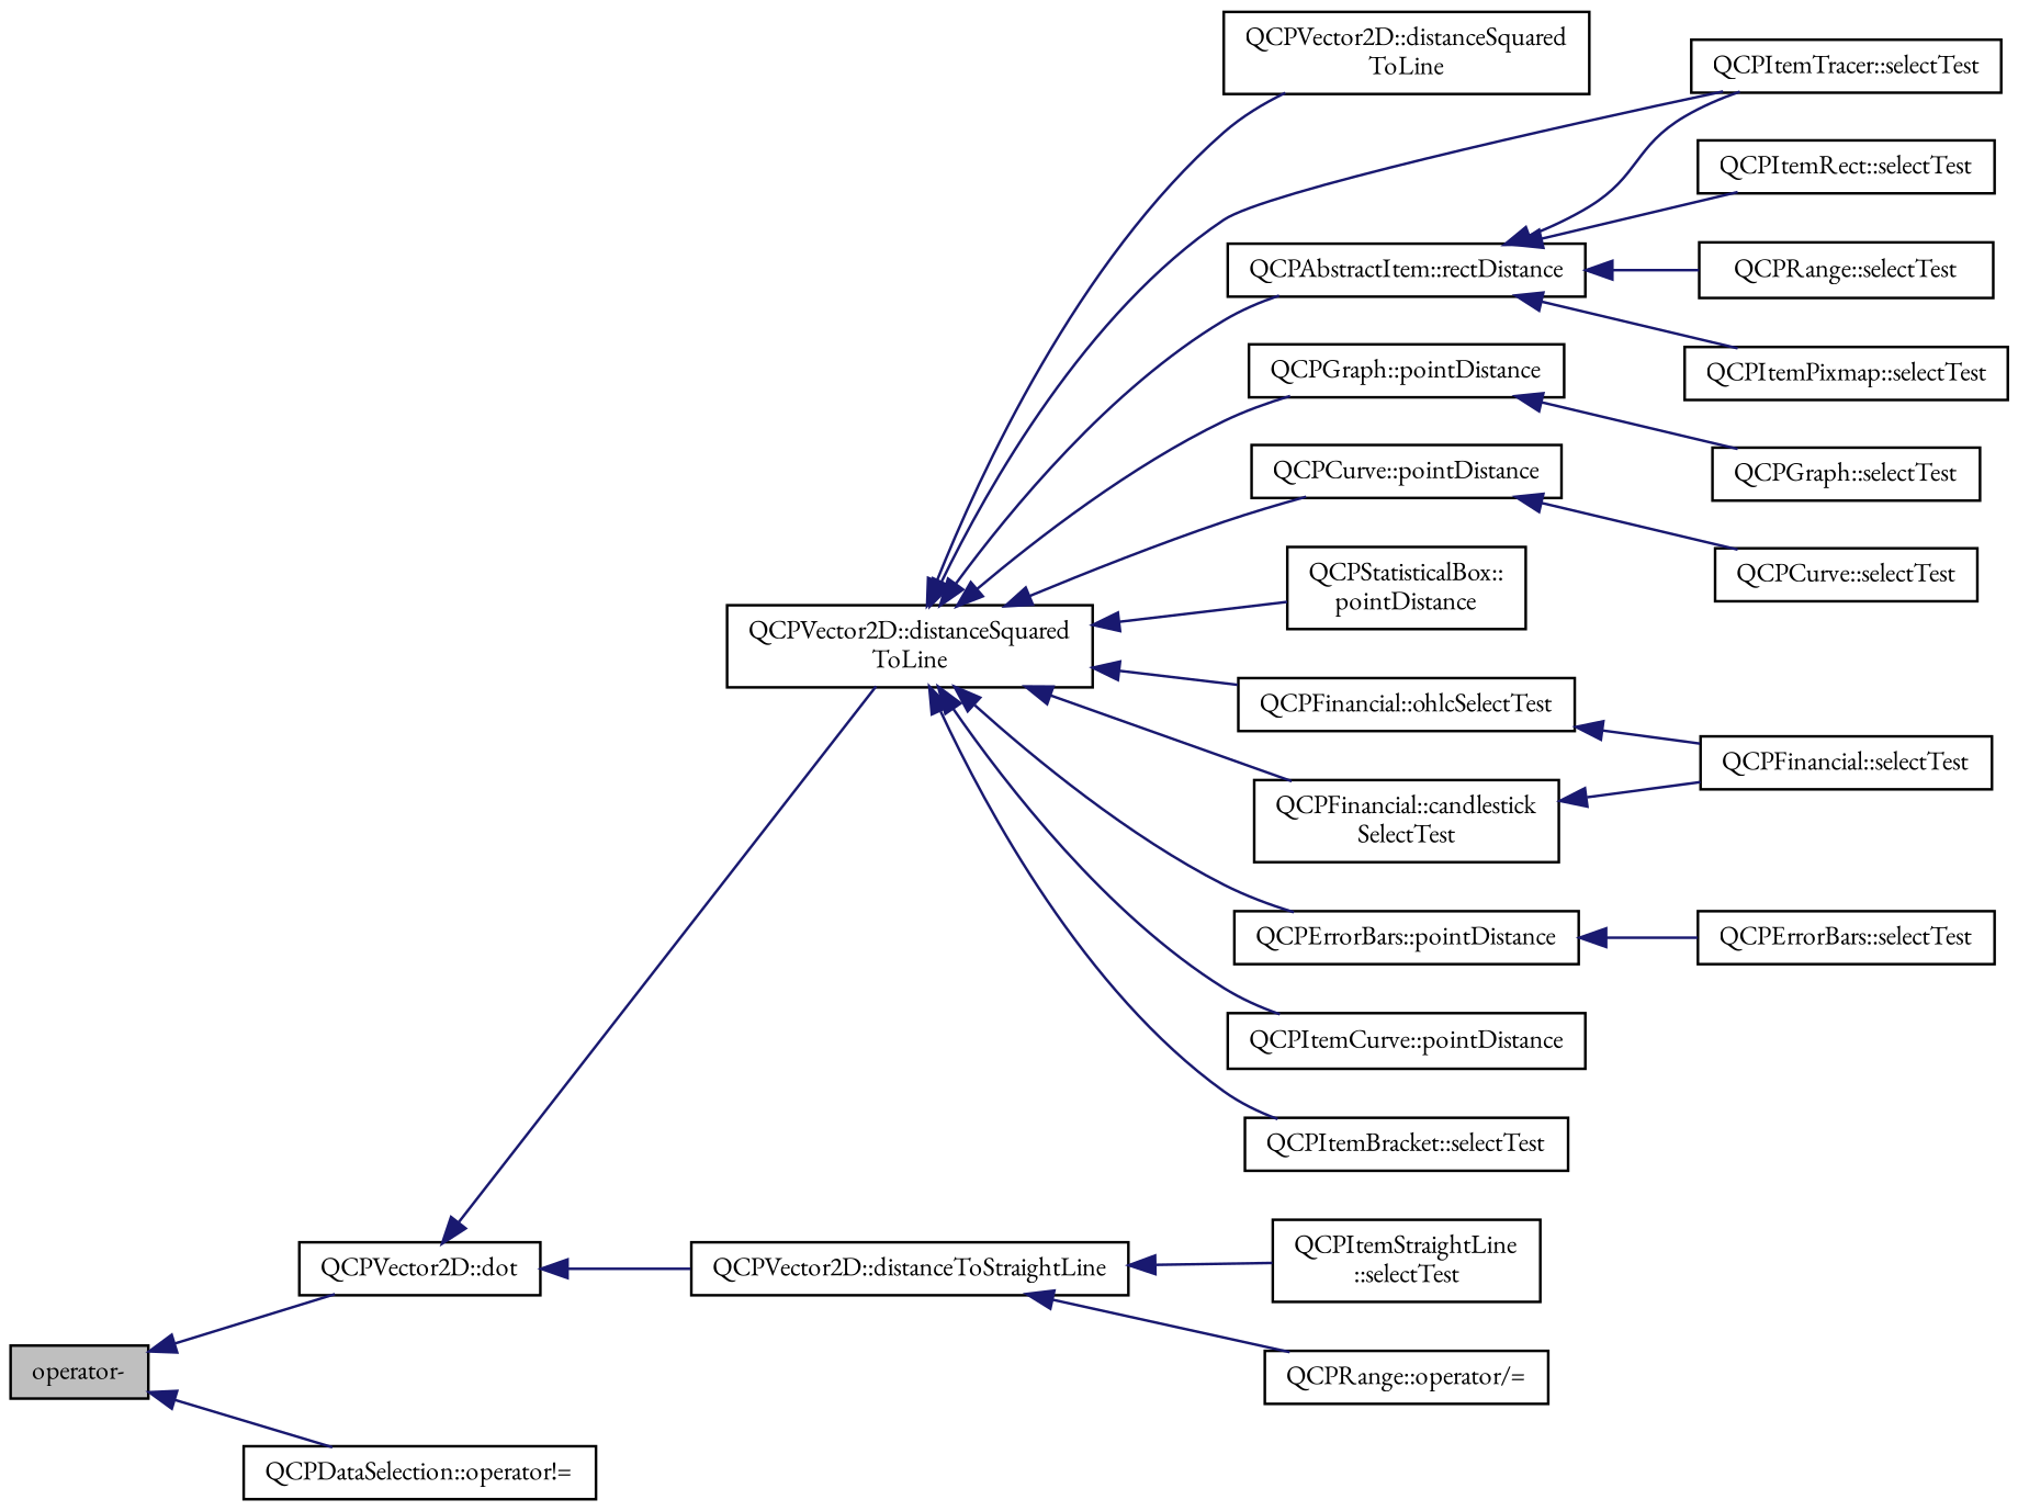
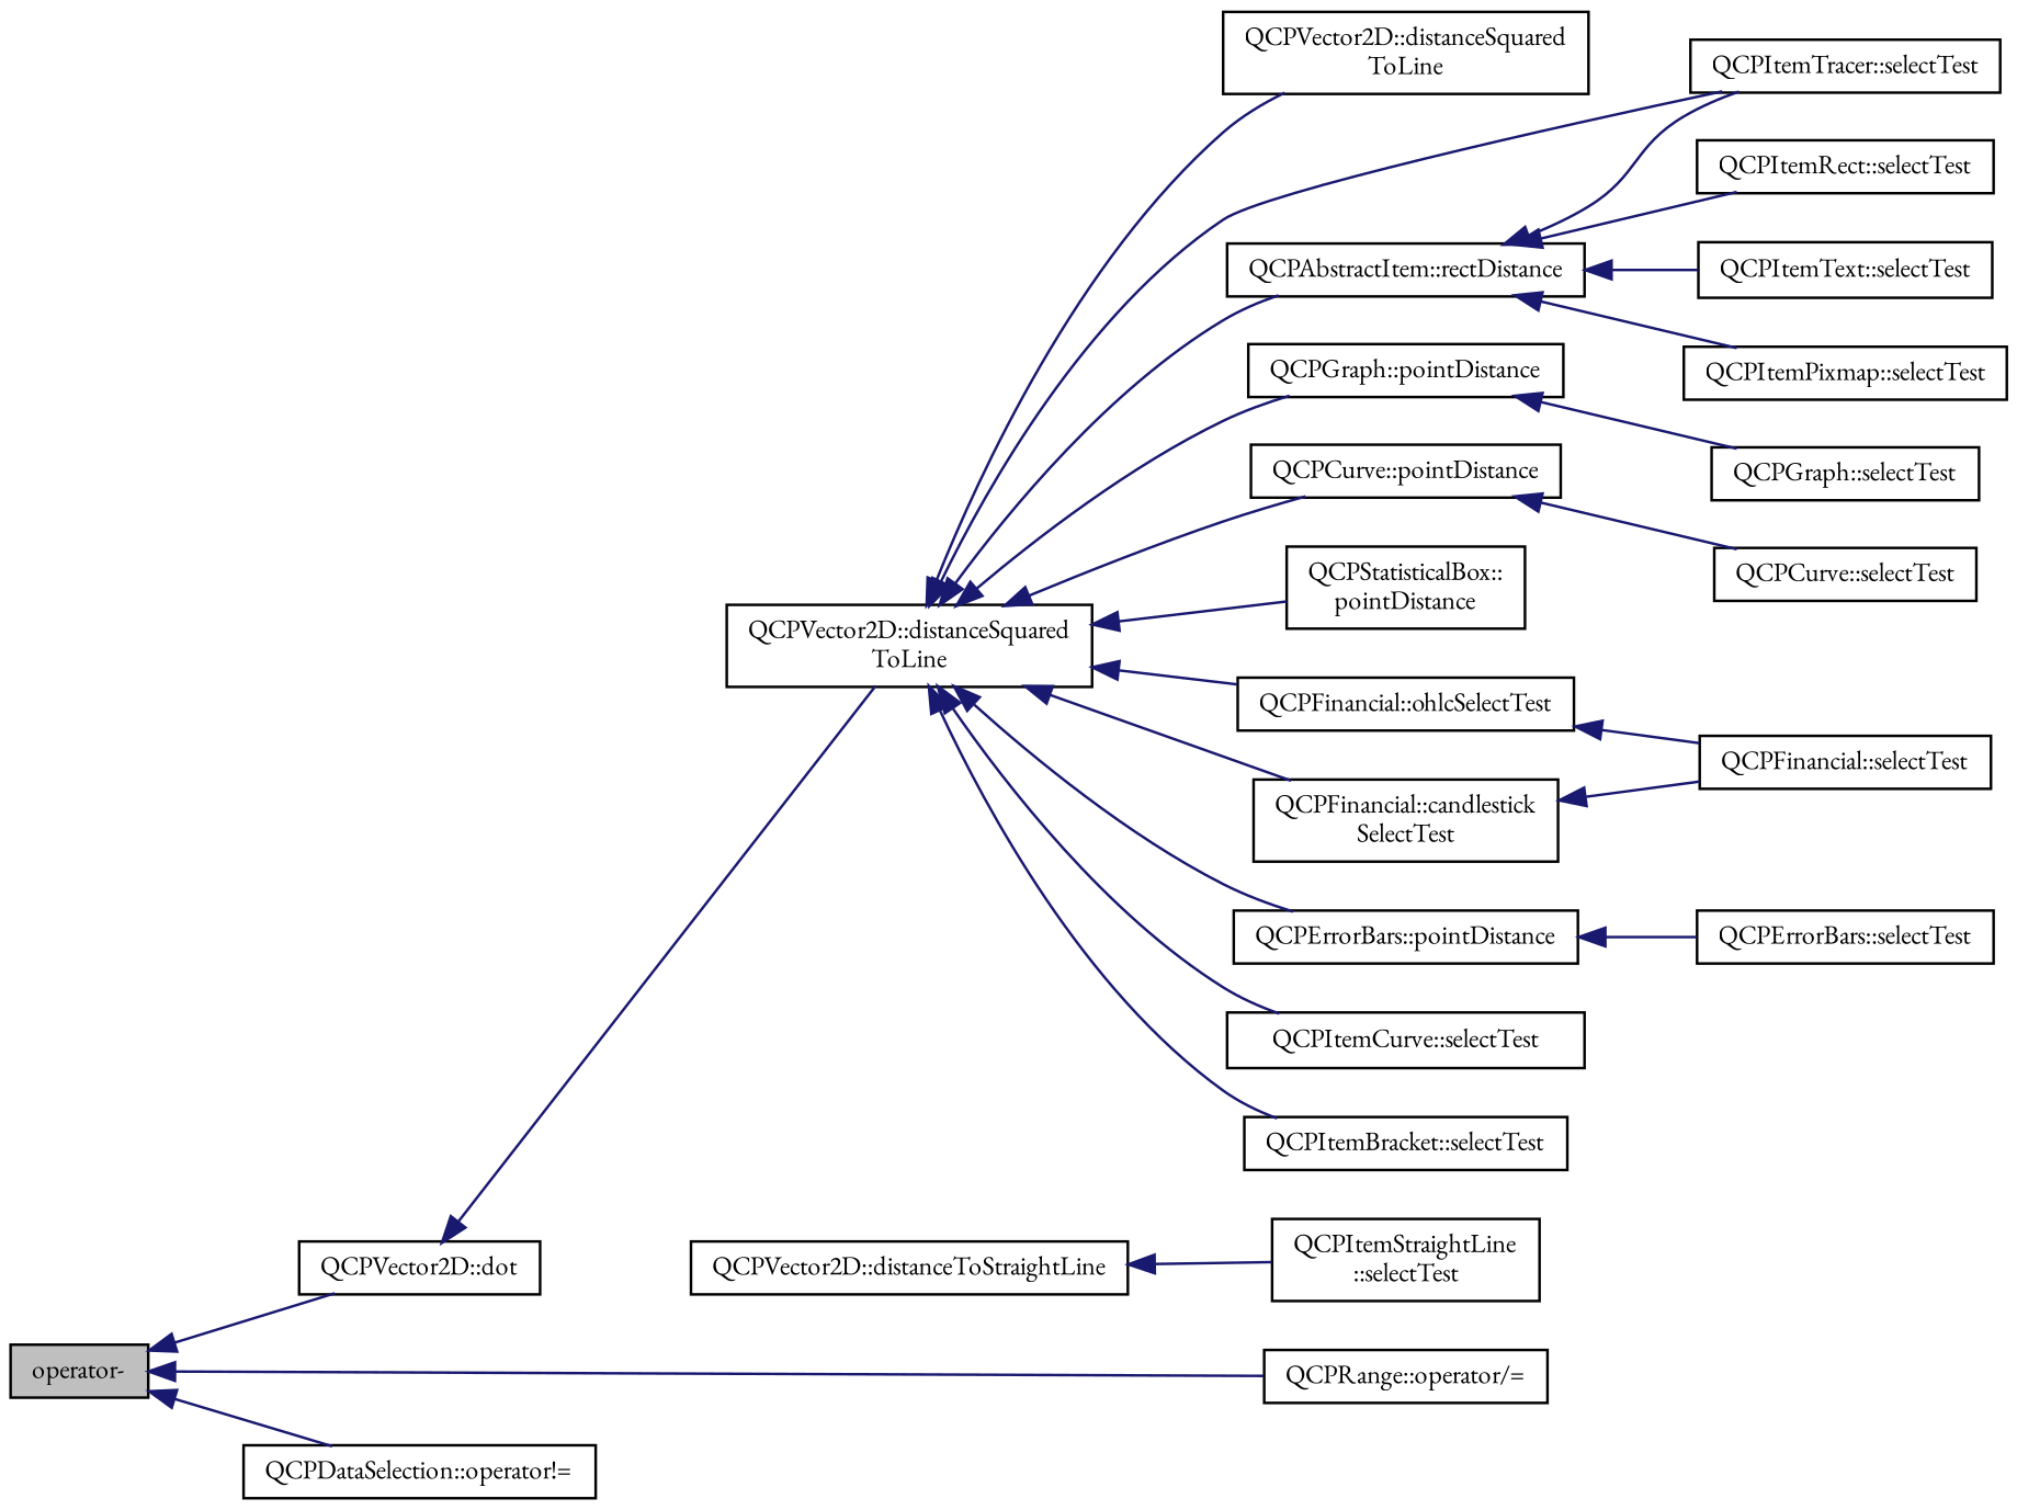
  digraph {
    fontname="EB Garamond"
    rankdir=LR
    node [color=black fillcolor=white fontname="EB Garamond" fontsize=10 shape=record style=filled]
    edge [color=midnightblue dir=back fontname="EB Garamond" fontsize=10 labelfontname=Helvetica labelfontsize=10 style=solid]
    n1 [fillcolor=grey75 fontcolor=black height=0.2 label="operator-" width=0.4]
    n2 [height=0.2 label="QCPVector2D::dot" width=0.4]
    n3 [height=0.2 label="QCPRange::operator/=" width=0.4]
    n4 [height=0.2 label="QCPDataSelection::operator!=" width=0.4]
    n5 [height=0.2 label="QCPVector2D::distanceSquared\lToLine" width=0.4]
    n6 [height=0.2 label="QCPVector2D::distanceToStraightLine" width=0.4]
    n7 [height=0.2 label="QCPVector2D::distanceSquared\lToLine" width=0.4]
    n8 [height=0.2 label="QCPAbstractItem::rectDistance" width=0.4]
    n9 [height=0.2 label="QCPItemTracer::selectTest" width=0.4]
    n10 [height=0.2 label="QCPGraph::pointDistance" width=0.4]
    n11 [height=0.2 label="QCPCurve::pointDistance" width=0.4]
    n12 [height=0.2 label="QCPStatisticalBox::\lpointDistance" width=0.4]
    n13 [height=0.2 label="QCPFinancial::ohlcSelectTest" width=0.4]
    n14 [height=0.2 label="QCPFinancial::candlestick\lSelectTest" width=0.4]
    n15 [height=0.2 label="QCPErrorBars::pointDistance" width=0.4]
-   n16 [height=0.2 label="QCPItemCurve::pointDistance" width=0.4]
+   n16 [height=0.2 label="QCPItemCurve::selectTest" width=0.4]
    n17 [height=0.2 label="QCPItemBracket::selectTest" width=0.4]
    n18 [height=0.2 label="QCPItemStraightLine\l::selectTest" width=0.4]
    n19 [height=0.2 label="QCPItemRect::selectTest" width=0.4]
-   n20 [height=0.2 label="QCPRange::selectTest" width=0.4]
+   n20 [height=0.2 label="QCPItemText::selectTest" width=0.4]
    n21 [height=0.2 label="QCPItemPixmap::selectTest" width=0.4]
    n22 [height=0.2 label="QCPGraph::selectTest" width=0.4]
    n23 [height=0.2 label="QCPCurve::selectTest" width=0.4]
    n24 [height=0.2 label="QCPFinancial::selectTest" width=0.4]
    n25 [height=0.2 label="QCPErrorBars::selectTest" width=0.4]
    n1 -> n2
-   n6 -> n3
+   n1 -> n3
    n1 -> n4
    n2 -> n5
-   n2 -> n6
    n5 -> n7
    n5 -> n8
    n5 -> n9
    n5 -> n10
    n5 -> n11
    n5 -> n12
    n5 -> n13
    n5 -> n14
    n5 -> n15
    n5 -> n16
    n5 -> n17
    n6 -> n18
    n8 -> n9
    n8 -> n19
    n8 -> n20
    n8 -> n21
    n10 -> n22
    n11 -> n23
    n13 -> n24
    n14 -> n24
    n15 -> n25
  }
